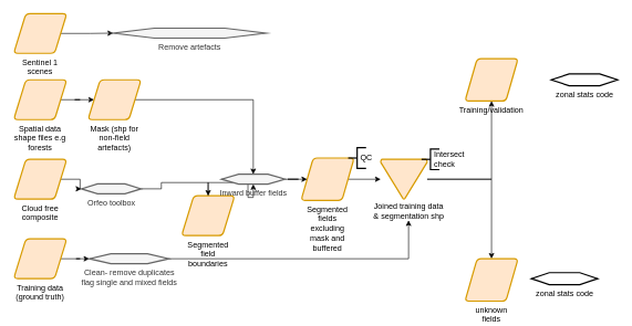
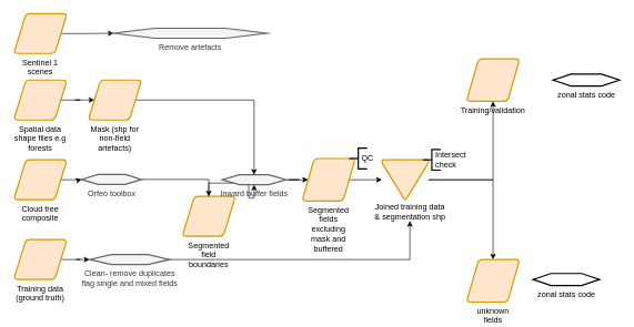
  <mxCell id="0" />
  <mxCell id="1" parent="0" />
  <mxCell id="2" target="16" source="3" value="" parent="1" style="edgeStyle=orthogonalEdgeStyle;rounded=0;orthogonalLoop=1;jettySize=auto;html=1;" edge="1"><mxGeometry as="geometry" relative="1" /></mxCell>
  <mxCell id="3" value="Sentinel 1 scenes" parent="1" style="verticalLabelPosition=bottom;verticalAlign=top;html=1;strokeWidth=2;shape=parallelogram;perimeter=parallelogramPerimeter;whiteSpace=wrap;rounded=1;arcSize=12;size=0.23;fillColor=#ffe6cc;strokeColor=#d79b00;" vertex="1"><mxGeometry as="geometry" y="20" x="20" width="80" height="60" /></mxCell>
  <mxCell id="4" target="11" source="5" value="" parent="1" style="edgeStyle=orthogonalEdgeStyle;rounded=0;orthogonalLoop=1;jettySize=auto;html=1;" edge="1"><mxGeometry as="geometry" relative="1" /></mxCell>
  <mxCell id="5" value="Spatial data shape files e.g forests" parent="1" style="verticalLabelPosition=bottom;verticalAlign=top;html=1;strokeWidth=2;shape=parallelogram;perimeter=parallelogramPerimeter;whiteSpace=wrap;rounded=1;arcSize=12;size=0.23;fillColor=#ffe6cc;strokeColor=#d79b00;" vertex="1"><mxGeometry as="geometry" y="120" x="20" width="80" height="60" /></mxCell>
  <mxCell id="6" target="20" source="7" value="" parent="1" style="edgeStyle=orthogonalEdgeStyle;rounded=0;orthogonalLoop=1;jettySize=auto;html=1;" edge="1"><mxGeometry as="geometry" relative="1" /></mxCell>
  <mxCell id="7" value="Cloud free composite" parent="1" style="verticalLabelPosition=bottom;verticalAlign=top;html=1;strokeWidth=2;shape=parallelogram;perimeter=parallelogramPerimeter;whiteSpace=wrap;rounded=1;arcSize=12;size=0.23;fillColor=#ffe6cc;strokeColor=#d79b00;" vertex="1"><mxGeometry as="geometry" y="240" x="20" width="80" height="60" /></mxCell>
  <mxCell id="8" target="13" source="9" value="" parent="1" style="edgeStyle=orthogonalEdgeStyle;rounded=0;orthogonalLoop=1;jettySize=auto;html=1;" edge="1"><mxGeometry as="geometry" relative="1" /></mxCell>
  <mxCell id="9" value="Training data (ground truth)" parent="1" style="verticalLabelPosition=bottom;verticalAlign=top;html=1;strokeWidth=2;shape=parallelogram;perimeter=parallelogramPerimeter;whiteSpace=wrap;rounded=1;arcSize=12;size=0.23;fillColor=#ffe6cc;strokeColor=#d79b00;" vertex="1"><mxGeometry as="geometry" y="360" x="20" width="80" height="60" /></mxCell>
  <mxCell id="10" target="22" source="11" value="" parent="1" style="edgeStyle=orthogonalEdgeStyle;rounded=0;orthogonalLoop=1;jettySize=auto;html=1;entryX=0.5;entryY=0;entryDx=0;entryDy=0;" edge="1"><mxGeometry as="geometry" relative="1"><mxPoint as="targetPoint" y="150" x="361.5" /></mxGeometry></mxCell>
  <mxCell id="11" value="Mask (shp for non-field artefacts)" parent="1" style="verticalLabelPosition=bottom;verticalAlign=top;html=1;strokeWidth=2;shape=parallelogram;perimeter=parallelogramPerimeter;whiteSpace=wrap;rounded=1;arcSize=12;size=0.23;fillColor=#ffe6cc;strokeColor=#d79b00;" vertex="1"><mxGeometry as="geometry" y="120" x="132" width="80" height="60" /></mxCell>
  <mxCell id="12" target="29" source="13" parent="1" style="edgeStyle=orthogonalEdgeStyle;rounded=0;orthogonalLoop=1;jettySize=auto;html=1;" edge="1"><mxGeometry as="geometry" relative="1" /></mxCell>
  <mxCell id="13" value="&lt;div&gt;Clean- remove duplicates&lt;/div&gt;&lt;div&gt;flag single and mixed fields&lt;/div&gt;" parent="1" style="verticalLabelPosition=bottom;verticalAlign=top;html=1;strokeWidth=2;shape=hexagon;perimeter=hexagonPerimeter2;arcSize=6;size=0.27;fillColor=#f5f5f5;strokeColor=#666666;fontColor=#333333;" vertex="1"><mxGeometry as="geometry" y="382.5" x="134" width="120" height="15" /></mxCell>
  <mxCell id="14" target="27" source="15" value="" parent="1" style="edgeStyle=orthogonalEdgeStyle;rounded=0;orthogonalLoop=1;jettySize=auto;html=1;" edge="1"><mxGeometry as="geometry" relative="1" /></mxCell>
  <mxCell id="15" value="Segmented fields excluding mask and buffered" parent="1" style="verticalLabelPosition=bottom;verticalAlign=top;html=1;strokeWidth=2;shape=parallelogram;perimeter=parallelogramPerimeter;whiteSpace=wrap;rounded=1;arcSize=12;size=0.23;fillColor=#ffe6cc;strokeColor=#d79b00;" vertex="1"><mxGeometry as="geometry" y="238" x="453" width="80" height="64" /></mxCell>
  <mxCell id="16" value="Remove artefacts" parent="1" style="verticalLabelPosition=bottom;verticalAlign=top;html=1;strokeWidth=2;shape=hexagon;perimeter=hexagonPerimeter2;arcSize=6;size=0.27;fillColor=#f5f5f5;strokeColor=#666666;fontColor=#333333;" vertex="1"><mxGeometry as="geometry" y="42" x="170" width="230" height="15" /></mxCell>
  <mxCell id="17" target="22" source="18" value="" parent="1" style="edgeStyle=orthogonalEdgeStyle;rounded=0;orthogonalLoop=1;jettySize=auto;html=1;" edge="1"><mxGeometry as="geometry" relative="1" /></mxCell>
  <mxCell id="18" value="Segmented field boundaries" parent="1" style="verticalLabelPosition=bottom;verticalAlign=top;html=1;strokeWidth=2;shape=parallelogram;perimeter=parallelogramPerimeter;whiteSpace=wrap;rounded=1;arcSize=12;size=0.23;fillColor=#ffe6cc;strokeColor=#d79b00;" vertex="1"><mxGeometry x="273" y="295" as="geometry" width="80" height="60" /></mxCell>
  <mxCell id="19" target="18" source="20" value="" parent="1" style="edgeStyle=orthogonalEdgeStyle;rounded=0;orthogonalLoop=1;jettySize=auto;html=1;" edge="1"><mxGeometry as="geometry" relative="1" /></mxCell>
- <mxCell id="20" value="Orfeo toolbox" parent="1" style="verticalLabelPosition=bottom;verticalAlign=top;html=1;strokeWidth=2;shape=hexagon;perimeter=hexagonPerimeter2;arcSize=6;size=0.27;fillColor=#f5f5f5;strokeColor=#666666;fontColor=#333333;" vertex="1"><mxGeometry x="122" y="277" as="geometry" width="90" height="15" /></mxCell>
+ <mxCell id="20" value="Orfeo toolbox" parent="1" style="verticalLabelPosition=bottom;verticalAlign=top;html=1;strokeWidth=2;shape=hexagon;perimeter=hexagonPerimeter2;arcSize=6;size=0.27;fillColor=#f5f5f5;strokeColor=#666666;fontColor=#333333;" vertex="1"><mxGeometry as="geometry" y="262" x="122" width="90" height="15" /></mxCell>
  <mxCell id="21" target="15" source="22" value="" parent="1" style="edgeStyle=orthogonalEdgeStyle;rounded=0;orthogonalLoop=1;jettySize=auto;html=1;" edge="1"><mxGeometry as="geometry" relative="1" /></mxCell>
  <mxCell id="22" value="Inward buffer fields" parent="1" style="verticalLabelPosition=bottom;verticalAlign=top;html=1;strokeWidth=2;shape=hexagon;perimeter=hexagonPerimeter2;arcSize=6;size=0.27;fillColor=#f5f5f5;strokeColor=#666666;fontColor=#333333;" vertex="1"><mxGeometry as="geometry" y="262.5" x="333" width="96" height="15" /></mxCell>
  <mxCell id="23" parent="1" style="edgeStyle=orthogonalEdgeStyle;rounded=0;orthogonalLoop=1;jettySize=auto;html=1;exitX=0.5;exitY=1;exitDx=0;exitDy=0;" edge="1"><mxGeometry as="geometry" relative="1"><mxPoint as="sourcePoint" y="321" x="680" /><mxPoint as="targetPoint" y="321" x="680" /></mxGeometry></mxCell>
  <mxCell id="24" value="&amp;nbsp; &amp;nbsp;&amp;nbsp; QC" parent="1" style="strokeWidth=2;html=1;shape=mxgraph.flowchart.annotation_2;align=left;pointerEvents=1;rotation=0;" vertex="1"><mxGeometry as="geometry" y="222.5" x="524" width="27" height="31" /></mxCell>
  <mxCell id="25" target="30" source="27" parent="1" style="edgeStyle=orthogonalEdgeStyle;rounded=0;orthogonalLoop=1;jettySize=auto;html=1;" edge="1"><mxGeometry as="geometry" relative="1"><Array as="points"><mxPoint y="270" x="740" /></Array></mxGeometry></mxCell>
  <mxCell id="26" target="31" source="27" parent="1" style="edgeStyle=orthogonalEdgeStyle;rounded=0;orthogonalLoop=1;jettySize=auto;html=1;entryX=0.5;entryY=0;entryDx=0;entryDy=0;" edge="1"><mxGeometry as="geometry" relative="1" /></mxCell>
  <mxCell id="27" value="&lt;div&gt;&lt;/div&gt;" parent="1" style="strokeWidth=2;html=1;shape=mxgraph.flowchart.merge_or_storage;whiteSpace=wrap;fillColor=#ffe6cc;strokeColor=#d79b00;" vertex="1"><mxGeometry as="geometry" y="240" x="573" width="70" height="60" /></mxCell>
  <mxCell id="28" value="&lt;div&gt;&amp;nbsp; &amp;nbsp;&amp;nbsp; Intersect &lt;/div&gt;&lt;div&gt;&amp;nbsp; &amp;nbsp;&amp;nbsp; check&lt;/div&gt;" parent="1" style="strokeWidth=2;html=1;shape=mxgraph.flowchart.annotation_2;align=left;pointerEvents=1;rotation=0;" vertex="1"><mxGeometry as="geometry" y="224.5" x="634.5" width="27" height="31" /></mxCell>
  <mxCell id="29" value="&lt;div&gt;&lt;/div&gt;&lt;div&gt;&lt;/div&gt;&lt;div&gt;&lt;/div&gt;&lt;div&gt;&lt;/div&gt;&lt;div&gt;&lt;/div&gt;&lt;div&gt;&lt;/div&gt;&lt;div&gt;&lt;/div&gt;&lt;div&gt;&lt;/div&gt;&lt;div&gt;Joined training data &lt;/div&gt;&lt;div&gt;&amp;amp; segmentation shp&lt;/div&gt;" parent="1" style="text;html=1;resizable=0;points=[];autosize=1;align=center;verticalAlign=top;spacingTop=-4;" vertex="1"><mxGeometry as="geometry" y="302" x="555" width="120" height="30" /></mxCell>
  <mxCell id="30" value="Training/validation" parent="1" style="verticalLabelPosition=bottom;verticalAlign=top;html=1;strokeWidth=2;shape=parallelogram;perimeter=parallelogramPerimeter;whiteSpace=wrap;rounded=1;arcSize=12;size=0.23;fillColor=#ffe6cc;strokeColor=#d79b00;" vertex="1"><mxGeometry as="geometry" y="88" x="700" width="80" height="64" /></mxCell>
  <mxCell id="31" value="unknown fields" parent="1" style="verticalLabelPosition=bottom;verticalAlign=top;html=1;strokeWidth=2;shape=parallelogram;perimeter=parallelogramPerimeter;whiteSpace=wrap;rounded=1;arcSize=12;size=0.23;fillColor=#ffe6cc;strokeColor=#d79b00;" vertex="1"><mxGeometry as="geometry" y="390" x="700" width="80" height="64" /></mxCell>
  <mxCell id="32" value="zonal stats code" parent="1" style="verticalLabelPosition=bottom;verticalAlign=top;html=1;strokeWidth=2;shape=hexagon;perimeter=hexagonPerimeter2;arcSize=6;size=0.27;align=center;" vertex="1"><mxGeometry as="geometry" y="411" x="800" width="100" height="18" /></mxCell>
  <mxCell id="33" value="zonal stats code" parent="1" style="verticalLabelPosition=bottom;verticalAlign=top;html=1;strokeWidth=2;shape=hexagon;perimeter=hexagonPerimeter2;arcSize=6;size=0.27;align=center;" vertex="1"><mxGeometry as="geometry" y="111" x="830" width="100" height="18" /></mxCell>
